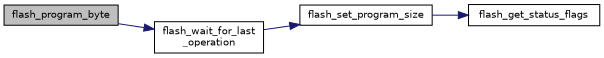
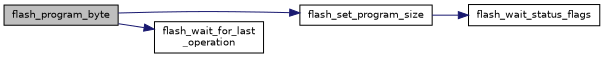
  digraph {
    rankdir=LR
    node [color=black fillcolor=white fontname=Helvetica fontsize=10 shape=record style=filled]
    edge [color=midnightblue fontname=Helvetica fontsize=10 labelfontname=Helvetica labelfontsize=10 style=solid]
    n1 [fillcolor=grey75 fontcolor=black height=0.2 label=flash_program_byte width=0.4]
    n2 [height=0.2 label=flash_set_program_size width=0.4]
    n3 [height=0.2 label="flash_wait_for_last\l_operation" width=0.4]
-   n4 [height=0.2 label=flash_get_status_flags width=0.4]
-   n3 -> n2
+   n4 [height=0.2 label=flash_wait_status_flags width=0.4]
+   n1 -> n2
    n1 -> n3
    n2 -> n4
  }
